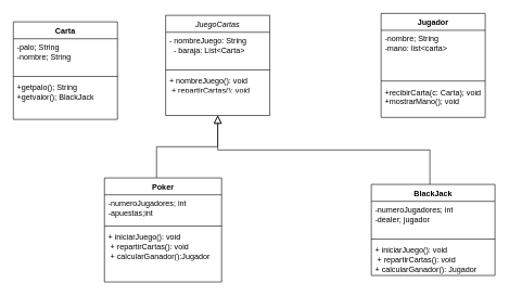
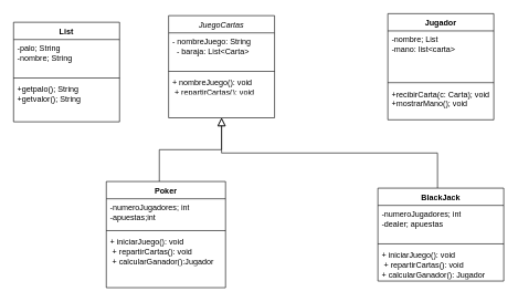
  <mxCell id="0" />
  <mxCell id="1" parent="0" />
  <mxCell id="2" value="JuegoCartas" style="swimlane;fontStyle=2;align=center;verticalAlign=top;childLayout=stackLayout;horizontal=1;startSize=26;horizontalStack=0;resizeParent=1;resizeLast=0;collapsible=1;marginBottom=0;rounded=0;shadow=0;strokeWidth=1;" parent="1" vertex="1"><mxGeometry x="254" y="23" width="160" height="154" as="geometry"><mxRectangle x="230" y="140" width="160" height="26" as="alternateBounds" /></mxGeometry></mxCell>
  <mxCell id="3" value="- nombreJuego: String &#10;  - baraja: List&lt;Carta&gt; " style="text;align=left;verticalAlign=top;spacingLeft=4;spacingRight=4;overflow=hidden;rotatable=0;points=[[0,0.5],[1,0.5]];portConstraint=eastwest;" parent="2" vertex="1"><mxGeometry y="26" width="160" height="54" as="geometry" /></mxCell>
  <mxCell id="4" value="" style="line;html=1;strokeWidth=1;align=left;verticalAlign=middle;spacingTop=-1;spacingLeft=3;spacingRight=3;rotatable=0;labelPosition=right;points=[];portConstraint=eastwest;" parent="2" vertex="1"><mxGeometry y="80" width="160" height="8" as="geometry" /></mxCell>
  <mxCell id="5" value="+ nombreJuego(): void  &#10; + repartirCartas(): void" style="text;align=left;verticalAlign=top;spacingLeft=4;spacingRight=4;overflow=hidden;rotatable=0;points=[[0,0.5],[1,0.5]];portConstraint=eastwest;" parent="2" vertex="1"><mxGeometry y="88" width="160" height="26" as="geometry" /></mxCell>
  <mxCell id="6" value="" style="endArrow=block;endSize=10;endFill=0;shadow=0;strokeWidth=1;rounded=0;curved=0;edgeStyle=elbowEdgeStyle;elbow=vertical;" parent="1" target="2" edge="1"><mxGeometry width="160" relative="1" as="geometry"><mxPoint x="240" y="273" as="sourcePoint" /><mxPoint x="200" y="186" as="targetPoint" /></mxGeometry></mxCell>
  <mxCell id="7" value="" style="endArrow=block;endSize=10;endFill=0;shadow=0;strokeWidth=1;rounded=0;curved=0;edgeStyle=elbowEdgeStyle;elbow=vertical;" parent="1" target="2" edge="1"><mxGeometry width="160" relative="1" as="geometry"><mxPoint x="660" y="283" as="sourcePoint" /><mxPoint x="310" y="254" as="targetPoint" /></mxGeometry></mxCell>
  <mxCell id="8" value="Poker" style="swimlane;fontStyle=1;align=center;verticalAlign=top;childLayout=stackLayout;horizontal=1;startSize=26;horizontalStack=0;resizeParent=1;resizeParentMax=0;resizeLast=0;collapsible=1;marginBottom=0;whiteSpace=wrap;html=1;" vertex="1" parent="1"><mxGeometry x="160" y="273" width="180" height="160" as="geometry" /></mxCell>
  <mxCell id="9" value="-numeroJugadores; int&lt;div&gt;-apuestas;int&lt;/div&gt;" style="text;strokeColor=none;fillColor=none;align=left;verticalAlign=top;spacingLeft=4;spacingRight=4;overflow=hidden;rotatable=0;points=[[0,0.5],[1,0.5]];portConstraint=eastwest;whiteSpace=wrap;html=1;" vertex="1" parent="8"><mxGeometry y="26" width="180" height="44" as="geometry" /></mxCell>
  <mxCell id="10" value="" style="line;strokeWidth=1;fillColor=none;align=left;verticalAlign=middle;spacingTop=-1;spacingLeft=3;spacingRight=3;rotatable=0;labelPosition=right;points=[];portConstraint=eastwest;strokeColor=inherit;" vertex="1" parent="8"><mxGeometry y="70" width="180" height="8" as="geometry" /></mxCell>
  <mxCell id="11" value="+ iniciarJuego(): void&amp;nbsp;&amp;nbsp;&lt;div&gt;&amp;nbsp;+ repartirCartas(): void&amp;nbsp;&lt;div&gt;&amp;nbsp;+ calcularGanador():Jugador&amp;nbsp;&lt;/div&gt;&lt;/div&gt;" style="text;strokeColor=none;fillColor=none;align=left;verticalAlign=top;spacingLeft=4;spacingRight=4;overflow=hidden;rotatable=0;points=[[0,0.5],[1,0.5]];portConstraint=eastwest;whiteSpace=wrap;html=1;" vertex="1" parent="8"><mxGeometry y="78" width="180" height="82" as="geometry" /></mxCell>
  <mxCell id="12" value="BlackJack" style="swimlane;fontStyle=1;align=center;verticalAlign=top;childLayout=stackLayout;horizontal=1;startSize=26;horizontalStack=0;resizeParent=1;resizeParentMax=0;resizeLast=0;collapsible=1;marginBottom=0;whiteSpace=wrap;html=1;" vertex="1" parent="1"><mxGeometry x="570" y="283" width="190" height="140" as="geometry" /></mxCell>
- <mxCell id="13" value="-numeroJugadores; int&lt;div&gt;-dealer; jugador&lt;/div&gt;" style="text;strokeColor=none;fillColor=none;align=left;verticalAlign=top;spacingLeft=4;spacingRight=4;overflow=hidden;rotatable=0;points=[[0,0.5],[1,0.5]];portConstraint=eastwest;whiteSpace=wrap;html=1;" vertex="1" parent="12"><mxGeometry y="26" width="190" height="54" as="geometry" /></mxCell>
+ <mxCell id="13" value="-numeroJugadores; int&lt;div&gt;-dealer; apuestas&lt;/div&gt;" style="text;strokeColor=none;fillColor=none;align=left;verticalAlign=top;spacingLeft=4;spacingRight=4;overflow=hidden;rotatable=0;points=[[0,0.5],[1,0.5]];portConstraint=eastwest;whiteSpace=wrap;html=1;" vertex="1" parent="12"><mxGeometry y="26" width="190" height="54" as="geometry" /></mxCell>
  <mxCell id="14" value="" style="line;strokeWidth=1;fillColor=none;align=left;verticalAlign=middle;spacingTop=-1;spacingLeft=3;spacingRight=3;rotatable=0;labelPosition=right;points=[];portConstraint=eastwest;strokeColor=inherit;" vertex="1" parent="12"><mxGeometry y="80" width="190" height="8" as="geometry" /></mxCell>
  <mxCell id="15" value="+ iniciarJuego(): void&amp;nbsp;&lt;div&gt;&lt;span style=&quot;background-color: initial;&quot;&gt;&amp;nbsp;+ repartirCartas(): void&amp;nbsp;&lt;/span&gt;&lt;div&gt;&lt;div&gt;+ calcularGanador(): Jugador &lt;/div&gt;&lt;/div&gt;&lt;/div&gt;" style="text;strokeColor=none;fillColor=none;align=left;verticalAlign=top;spacingLeft=4;spacingRight=4;overflow=hidden;rotatable=0;points=[[0,0.5],[1,0.5]];portConstraint=eastwest;whiteSpace=wrap;html=1;" vertex="1" parent="12"><mxGeometry y="88" width="190" height="52" as="geometry" /></mxCell>
  <mxCell id="16" value="Jugador" style="swimlane;fontStyle=1;align=center;verticalAlign=top;childLayout=stackLayout;horizontal=1;startSize=26;horizontalStack=0;resizeParent=1;resizeParentMax=0;resizeLast=0;collapsible=1;marginBottom=0;whiteSpace=wrap;html=1;" vertex="1" parent="1"><mxGeometry x="585" y="20" width="160" height="160" as="geometry" /></mxCell>
- <mxCell id="17" value="-nombre; String&lt;div&gt;-mano: list&amp;lt;carta&amp;gt;&lt;/div&gt;" style="text;strokeColor=none;fillColor=none;align=left;verticalAlign=top;spacingLeft=4;spacingRight=4;overflow=hidden;rotatable=0;points=[[0,0.5],[1,0.5]];portConstraint=eastwest;whiteSpace=wrap;html=1;" vertex="1" parent="16"><mxGeometry y="26" width="160" height="74" as="geometry" /></mxCell>
+ <mxCell id="17" value="-nombre; List&lt;div&gt;-mano: list&amp;lt;carta&amp;gt;&lt;/div&gt;" style="text;strokeColor=none;fillColor=none;align=left;verticalAlign=top;spacingLeft=4;spacingRight=4;overflow=hidden;rotatable=0;points=[[0,0.5],[1,0.5]];portConstraint=eastwest;whiteSpace=wrap;html=1;" vertex="1" parent="16"><mxGeometry y="26" width="160" height="74" as="geometry" /></mxCell>
  <mxCell id="18" value="" style="line;strokeWidth=1;fillColor=none;align=left;verticalAlign=middle;spacingTop=-1;spacingLeft=3;spacingRight=3;rotatable=0;labelPosition=right;points=[];portConstraint=eastwest;strokeColor=inherit;" vertex="1" parent="16"><mxGeometry y="100" width="160" height="8" as="geometry" /></mxCell>
  <mxCell id="19" value="+recibirCarta(c: Carta); void&lt;div&gt;+mostrarMano(); void&lt;/div&gt;" style="text;strokeColor=none;fillColor=none;align=left;verticalAlign=top;spacingLeft=4;spacingRight=4;overflow=hidden;rotatable=0;points=[[0,0.5],[1,0.5]];portConstraint=eastwest;whiteSpace=wrap;html=1;" vertex="1" parent="16"><mxGeometry y="108" width="160" height="52" as="geometry" /></mxCell>
- <mxCell id="20" value="Carta" style="swimlane;fontStyle=1;align=center;verticalAlign=top;childLayout=stackLayout;horizontal=1;startSize=26;horizontalStack=0;resizeParent=1;resizeParentMax=0;resizeLast=0;collapsible=1;marginBottom=0;whiteSpace=wrap;html=1;" vertex="1" parent="1"><mxGeometry x="20" y="33" width="160" height="150" as="geometry" /></mxCell>
+ <mxCell id="20" value="List" style="swimlane;fontStyle=1;align=center;verticalAlign=top;childLayout=stackLayout;horizontal=1;startSize=26;horizontalStack=0;resizeParent=1;resizeParentMax=0;resizeLast=0;collapsible=1;marginBottom=0;whiteSpace=wrap;html=1;" vertex="1" parent="1"><mxGeometry x="20" y="33" width="160" height="150" as="geometry" /></mxCell>
  <mxCell id="21" value="-palo; String&lt;br&gt;-nombre; String" style="text;strokeColor=none;fillColor=none;align=left;verticalAlign=top;spacingLeft=4;spacingRight=4;overflow=hidden;rotatable=0;points=[[0,0.5],[1,0.5]];portConstraint=eastwest;whiteSpace=wrap;html=1;" vertex="1" parent="20"><mxGeometry y="26" width="160" height="54" as="geometry" /></mxCell>
  <mxCell id="22" value="" style="line;strokeWidth=1;fillColor=none;align=left;verticalAlign=middle;spacingTop=-1;spacingLeft=3;spacingRight=3;rotatable=0;labelPosition=right;points=[];portConstraint=eastwest;strokeColor=inherit;" vertex="1" parent="20"><mxGeometry y="80" width="160" height="8" as="geometry" /></mxCell>
- <mxCell id="23" value="+getpalo(); String&lt;div&gt;+getvalor(); BlackJack&lt;/div&gt;" style="text;strokeColor=none;fillColor=none;align=left;verticalAlign=top;spacingLeft=4;spacingRight=4;overflow=hidden;rotatable=0;points=[[0,0.5],[1,0.5]];portConstraint=eastwest;whiteSpace=wrap;html=1;" vertex="1" parent="20"><mxGeometry y="88" width="160" height="62" as="geometry" /></mxCell>
+ <mxCell id="23" value="+getpalo(); String&lt;div&gt;+getvalor(); String&lt;/div&gt;" style="text;strokeColor=none;fillColor=none;align=left;verticalAlign=top;spacingLeft=4;spacingRight=4;overflow=hidden;rotatable=0;points=[[0,0.5],[1,0.5]];portConstraint=eastwest;whiteSpace=wrap;html=1;" vertex="1" parent="20"><mxGeometry y="88" width="160" height="62" as="geometry" /></mxCell>
